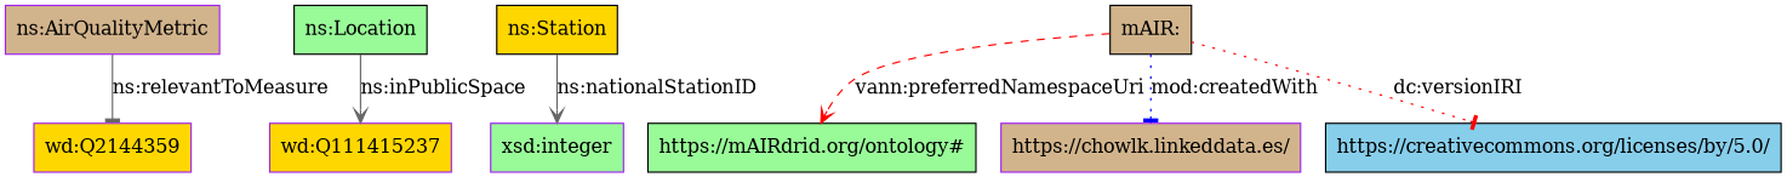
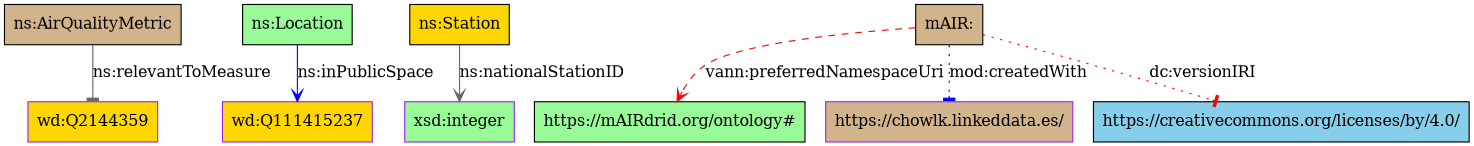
  digraph {
    rankdir=TB
    node [color=black fillcolor=tan shape=rectangle style=filled]
    edge [arrowhead=tee color=gray40 style=solid]
-   "ns:AirQualityMetric" [color=purple]
+   "ns:AirQualityMetric"
    "wd:Q2144359" [color=purple fillcolor=gold]
    "ns:Location" [fillcolor=palegreen]
    "wd:Q111415237" [color=purple fillcolor=gold]
    "xsd:integer" [color=purple fillcolor=palegreen]
    "ns:Station" [fillcolor=gold]
    "mAIR:"
    "https://mAIRdrid.org/ontology#" [fillcolor=palegreen]
    "https://chowlk.linkeddata.es/" [color=purple]
-   "https://creativecommons.org/licenses/by/4.0/" [fillcolor=skyblue label="https://creativecommons.org/licenses/by/5.0/"]
+   "https://creativecommons.org/licenses/by/4.0/" [fillcolor=skyblue]
    "ns:AirQualityMetric" -> "wd:Q2144359" [label="ns:relevantToMeasure"]
-   "ns:Location" -> "wd:Q111415237" [arrowhead=vee label="ns:inPublicSpace"]
+   "ns:Location" -> "wd:Q111415237" [arrowhead=vee color=blue label="ns:inPublicSpace"]
    "ns:Station" -> "xsd:integer" [arrowhead=vee label="ns:nationalStationID"]
    "mAIR:" -> "https://mAIRdrid.org/ontology#" [arrowhead=vee color=red label="vann:preferredNamespaceUri" style=dashed]
    "mAIR:" -> "https://chowlk.linkeddata.es/" [color=blue label="mod:createdWith" style=dotted]
    "mAIR:" -> "https://creativecommons.org/licenses/by/4.0/" [color=red label="dc:versionIRI" style=dotted]
  }
